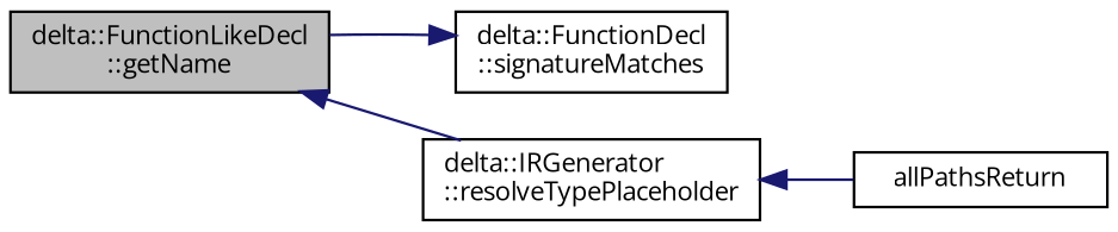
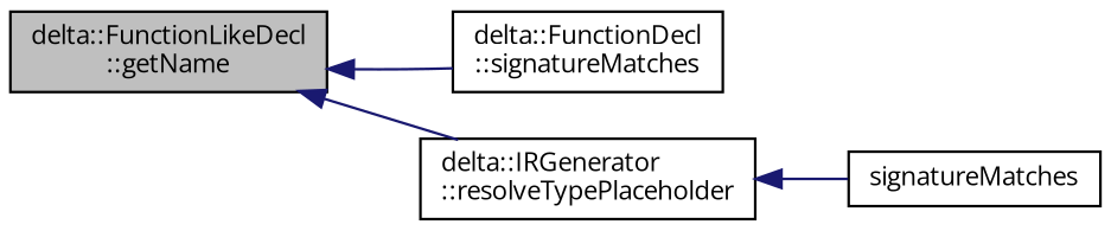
  digraph {
    fontname="Open Sans"
    rankdir=LR
    node [color=black fillcolor=white fontname="Open Sans" fontsize=10 shape=record style=filled]
    edge [color=midnightblue dir=back fontname="Open Sans" fontsize=10 labelfontname=Helvetica labelfontsize=10 style=solid]
    n1 [fillcolor=grey75 fontcolor=black height=0.2 label="delta::FunctionLikeDecl\l::getName" width=0.4]
    n2 [height=0.2 label="delta::FunctionDecl\l::signatureMatches" width=0.4]
    n3 [height=0.2 label="delta::IRGenerator\l::resolveTypePlaceholder" width=0.4]
-   n4 [height=0.2 label=allPathsReturn width=0.4]
-   n2 -> n1
+   n4 [height=0.2 label=signatureMatches width=0.4]
+   n1 -> n2
    n1 -> n3
    n3 -> n4
  }
